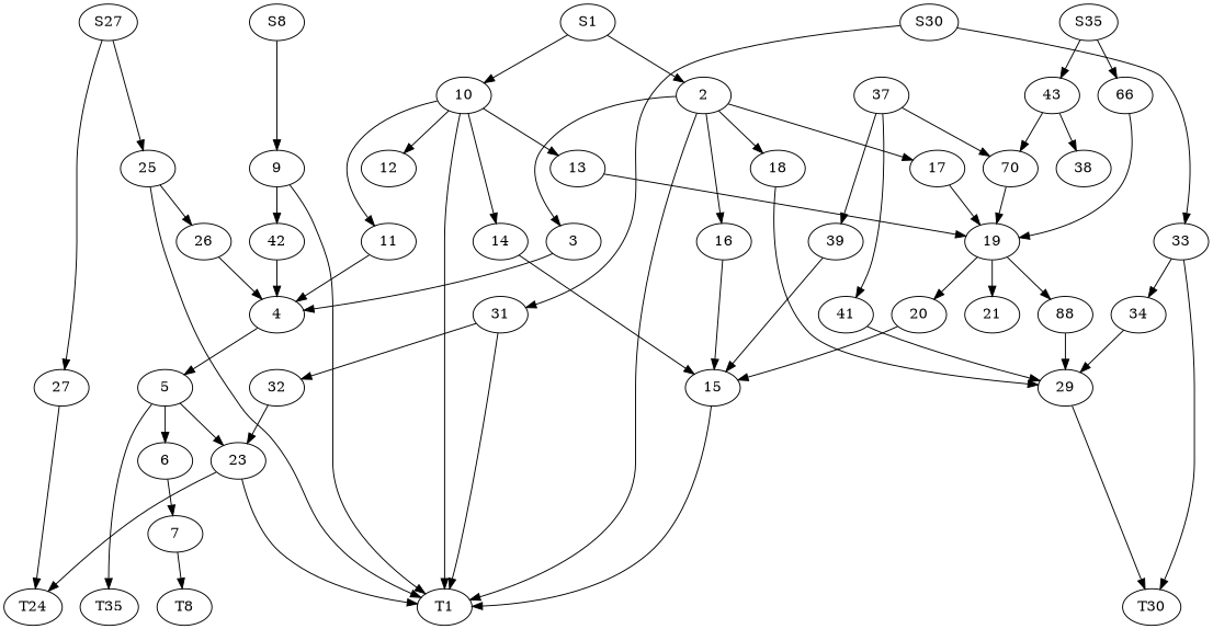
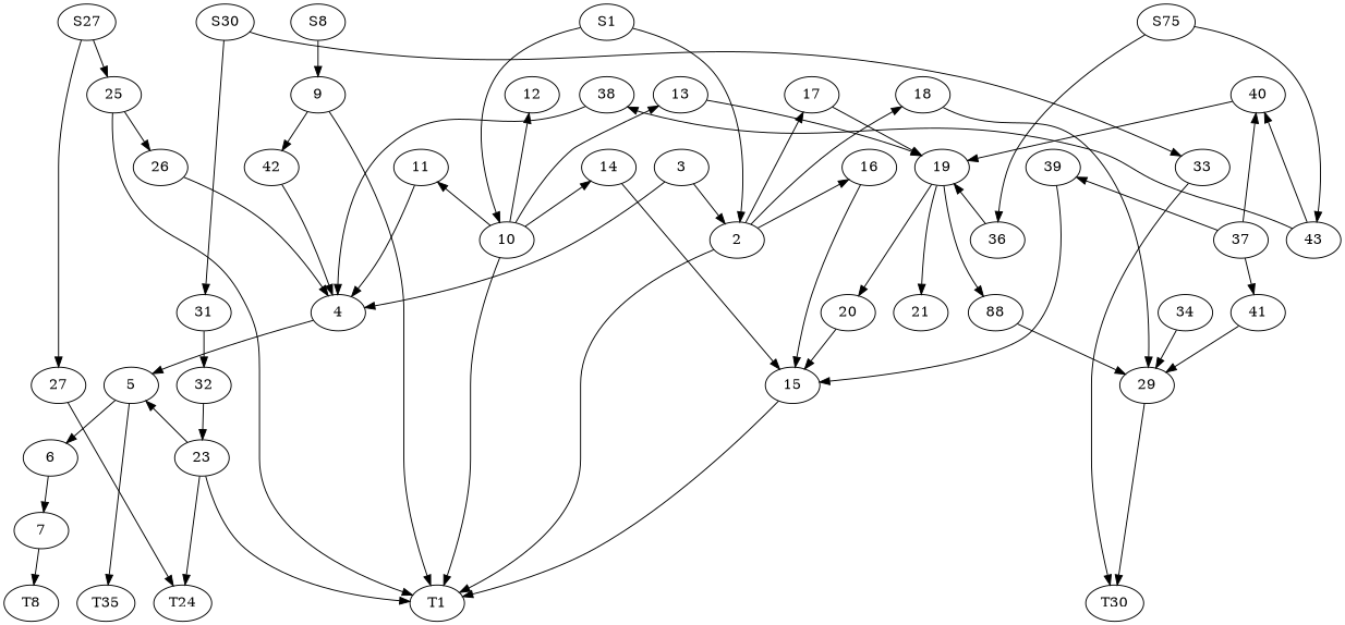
  digraph {
    S8
    n2 [label=S27]
    S1
-   S35
+   S35 [label=S75]
    S30
    26
    42
    11
    3
    33
    19
    39
    14
    16
    T8
    T24
    T1
    T35
    T30
    43
    37
-   36 [label=66]
+   36
    10
    2
    25
    9
    38
-   40 [label=70]
+   40
    13
    17
    12
    18
    4
    31
    34
    21
    41
    n38 [label=88]
    20
    27
    5
    32
    29
    15
    6
    23
    7
    subgraph sub_1 {
      rank=same
      S8
      n2
      S1
      S35
      S30
    }
    subgraph sub_2 {
      rank=same
      26
      42
      11
      3
      33
      19
      39
      14
      16
    }
    subgraph sub_3 {
      rank=same
      T8
      T24
      T1
      T35
      T30
    }
    subgraph sub_4 {
      rank=same
      43
      37
      36
      10
      2
    }
    subgraph sub_5 {
      rank=same
      25
      9
      38
      40
      13
      17
      12
      18
    }
    subgraph sub_6 {
      rank=same
      4
      31
      34
      21
      41
      n38
      20
    }
    subgraph sub_7 {
      rank=same
      27
      5
      32
      29
      15
    }
    subgraph sub_8 {
      rank=same
      6
      23
    }
    subgraph sub_9 {
      rank=same
      7
    }
    S8 -> 9
    n2 -> 25
    n2 -> 27
    S1 -> 10
    S1 -> 2
    S35 -> 43
    S35 -> 36
    S30 -> 33
    S30 -> 31
    26 -> 4
    42 -> 4
    11 -> 4
    3 -> 4
    33 -> T30
-   33 -> 34
    19 -> 21
    19 -> n38
    19 -> 20
    39 -> 15
    14 -> 15
    16 -> 15
    43 -> 38
    43 -> 40
    37 -> 39
    37 -> 40
    37 -> 41
    36 -> 19
    10 -> 11
    10 -> 14
    10 -> T1
    10 -> 13
    10 -> 12
-   2 -> 3
+   3 -> 2
    2 -> 16
    2 -> T1
    2 -> 17
    2 -> 18
    25 -> 26
    25 -> T1
    9 -> 42
    9 -> T1
+   38 -> 4
    40 -> 19
    13 -> 19
    17 -> 19
    18 -> 29
    4 -> 5
-   31 -> T1
    31 -> 32
    34 -> 29
    41 -> 29
    n38 -> 29
    20 -> 15
    27 -> T24
    5 -> T35
    5 -> 6
-   5 -> 23
+   23 -> 5
    32 -> 23
    29 -> T30
    15 -> T1
    6 -> 7
    23 -> T24
    23 -> T1
    7 -> T8
  }
